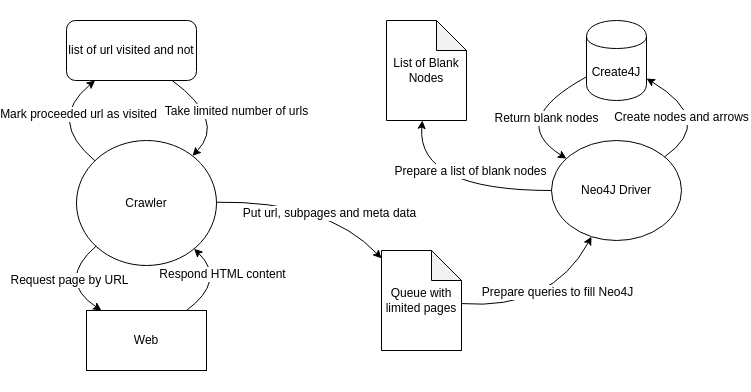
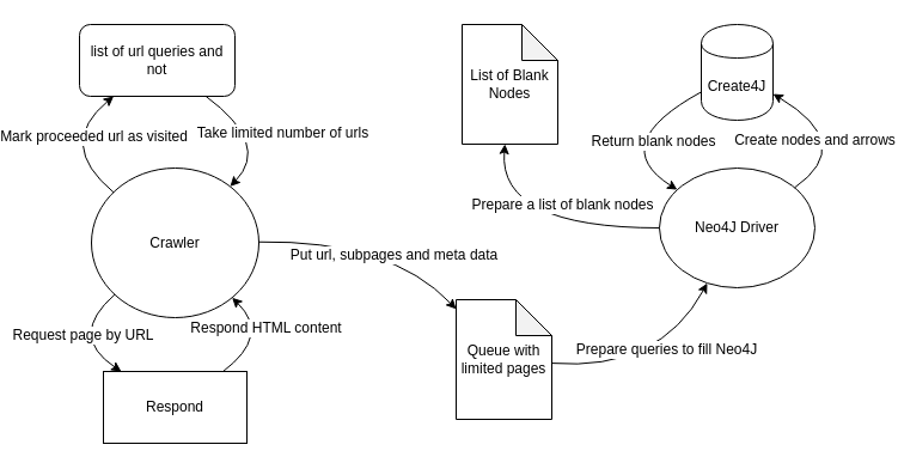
  <mxCell id="0" />
  <mxCell id="1" parent="0" />
- <mxCell id="2" value="list of url visited and not" style="rounded=1;whiteSpace=wrap;html=1;" vertex="1" parent="1"><mxGeometry x="40" y="20" width="130" height="60" as="geometry" /></mxCell>
+ <mxCell id="2" value="list of url queries and not" style="rounded=1;whiteSpace=wrap;html=1;" vertex="1" parent="1"><mxGeometry x="40" y="20" width="130" height="60" as="geometry" /></mxCell>
  <mxCell id="3" value="Crawler" style="ellipse;whiteSpace=wrap;html=1;" vertex="1" parent="1"><mxGeometry x="50" y="140" width="140" height="125" as="geometry" /></mxCell>
  <mxCell id="4" value="Queue with limited pages" style="shape=note;whiteSpace=wrap;html=1;backgroundOutline=1;darkOpacity=0.05;" vertex="1" parent="1"><mxGeometry x="355" y="250" width="80" height="100" as="geometry" /></mxCell>
  <mxCell id="5" value="List of Blank Nodes" style="shape=note;whiteSpace=wrap;html=1;backgroundOutline=1;darkOpacity=0.05;" vertex="1" parent="1"><mxGeometry x="360" y="20" width="80" height="100" as="geometry" /></mxCell>
  <mxCell id="6" value="Neo4J Driver" style="ellipse;whiteSpace=wrap;html=1;" vertex="1" parent="1"><mxGeometry x="525" y="140" width="130" height="100" as="geometry" /></mxCell>
  <mxCell id="7" value="Create4J" style="shape=cylinder;whiteSpace=wrap;html=1;boundedLbl=1;backgroundOutline=1;" vertex="1" parent="1"><mxGeometry x="560" y="20" width="60" height="80" as="geometry" /></mxCell>
- <mxCell id="8" value="Web" style="rounded=0;whiteSpace=wrap;html=1;" vertex="1" parent="1"><mxGeometry x="60" y="310" width="120" height="60" as="geometry" /></mxCell>
+ <mxCell id="8" value="Respond" style="rounded=0;whiteSpace=wrap;html=1;" vertex="1" parent="1"><mxGeometry x="60" y="310" width="120" height="60" as="geometry" /></mxCell>
  <mxCell id="9" value="" style="endArrow=classic;html=1;curved=1;" edge="1" parent="1" source="3" target="8"><mxGeometry width="50" height="50" relative="1" as="geometry"><mxPoint x="50" y="460" as="sourcePoint" /><mxPoint x="100" y="410" as="targetPoint" /><Array as="points"><mxPoint x="30" y="280" /></Array></mxGeometry></mxCell>
  <mxCell id="10" value="Request page by URL" style="text;html=1;resizable=0;points=[];align=center;verticalAlign=middle;labelBackgroundColor=#ffffff;" vertex="1" connectable="0" parent="9"><mxGeometry x="-0.335" y="11" relative="1" as="geometry"><mxPoint x="-8" y="2.5" as="offset" /></mxGeometry></mxCell>
  <mxCell id="11" value="" style="endArrow=classic;html=1;curved=1;" edge="1" parent="1" source="8" target="3"><mxGeometry width="50" height="50" relative="1" as="geometry"><mxPoint x="92.479" y="242.211" as="sourcePoint" /><mxPoint x="100" y="340" as="targetPoint" /><Array as="points"><mxPoint x="200" y="280" /></Array></mxGeometry></mxCell>
  <mxCell id="12" value="Respond HTML content" style="text;html=1;resizable=0;points=[];align=center;verticalAlign=middle;labelBackgroundColor=#ffffff;" vertex="1" connectable="0" parent="11"><mxGeometry x="-0.335" y="11" relative="1" as="geometry"><mxPoint x="16" y="-8.5" as="offset" /></mxGeometry></mxCell>
  <mxCell id="13" value="" style="endArrow=classic;html=1;curved=1;" edge="1" parent="1" source="3" target="4"><mxGeometry width="50" height="50" relative="1" as="geometry"><mxPoint x="-20" y="460" as="sourcePoint" /><mxPoint x="30" y="410" as="targetPoint" /><Array as="points"><mxPoint x="300" y="200" /></Array></mxGeometry></mxCell>
  <mxCell id="14" value="Put url, subpages and meta data" style="text;html=1;resizable=0;points=[];align=center;verticalAlign=middle;labelBackgroundColor=#ffffff;" vertex="1" connectable="0" parent="13"><mxGeometry x="-0.118" y="-6" relative="1" as="geometry"><mxPoint x="28.5" y="6" as="offset" /></mxGeometry></mxCell>
  <mxCell id="15" value="" style="endArrow=classic;html=1;curved=1;" edge="1" parent="1" source="4" target="6"><mxGeometry width="50" height="50" relative="1" as="geometry"><mxPoint x="-20" y="460" as="sourcePoint" /><mxPoint x="30" y="410" as="targetPoint" /><Array as="points"><mxPoint x="525" y="310" /></Array></mxGeometry></mxCell>
  <mxCell id="16" value="Prepare queries to fill Neo4J" style="text;html=1;resizable=0;points=[];align=center;verticalAlign=middle;labelBackgroundColor=#ffffff;" vertex="1" connectable="0" parent="15"><mxGeometry x="0.007" y="14" relative="1" as="geometry"><mxPoint x="6.5" y="-4" as="offset" /></mxGeometry></mxCell>
  <mxCell id="17" value="" style="endArrow=classic;html=1;curved=1;" edge="1" parent="1" source="6" target="7"><mxGeometry width="50" height="50" relative="1" as="geometry"><mxPoint x="-20" y="460" as="sourcePoint" /><mxPoint x="30" y="410" as="targetPoint" /><Array as="points"><mxPoint x="690" y="120" /></Array></mxGeometry></mxCell>
  <mxCell id="18" value="Create nodes and arrows" style="text;html=1;resizable=0;points=[];align=center;verticalAlign=middle;labelBackgroundColor=#ffffff;" vertex="1" connectable="0" parent="17"><mxGeometry x="-0.498" y="23" relative="1" as="geometry"><mxPoint as="offset" /></mxGeometry></mxCell>
  <mxCell id="19" value="" style="endArrow=classic;html=1;curved=1;" edge="1" parent="1" source="7" target="6"><mxGeometry width="50" height="50" relative="1" as="geometry"><mxPoint x="-20" y="460" as="sourcePoint" /><mxPoint x="30" y="410" as="targetPoint" /><Array as="points"><mxPoint x="480" y="120" /></Array></mxGeometry></mxCell>
  <mxCell id="20" value="Return blank nodes" style="text;html=1;resizable=0;points=[];align=center;verticalAlign=middle;labelBackgroundColor=#ffffff;" vertex="1" connectable="0" parent="19"><mxGeometry x="-0.321" y="17" relative="1" as="geometry"><mxPoint as="offset" /></mxGeometry></mxCell>
  <mxCell id="21" value="" style="endArrow=classic;html=1;curved=1;" edge="1" parent="1" source="6" target="5"><mxGeometry width="50" height="50" relative="1" as="geometry"><mxPoint x="-20" y="460" as="sourcePoint" /><mxPoint x="30" y="410" as="targetPoint" /><Array as="points"><mxPoint x="390" y="190" /></Array></mxGeometry></mxCell>
  <mxCell id="22" value="Prepare a list of blank nodes" style="text;html=1;resizable=0;points=[];align=center;verticalAlign=middle;labelBackgroundColor=#ffffff;" vertex="1" connectable="0" parent="21"><mxGeometry x="-0.179" y="-16" relative="1" as="geometry"><mxPoint x="2" y="-4" as="offset" /></mxGeometry></mxCell>
  <mxCell id="23" value="" style="endArrow=classic;html=1;curved=1;" edge="1" parent="1" source="2" target="3"><mxGeometry width="50" height="50" relative="1" as="geometry"><mxPoint x="-20" y="460" as="sourcePoint" /><mxPoint x="30" y="410" as="targetPoint" /><Array as="points"><mxPoint x="200" y="120" /></Array></mxGeometry></mxCell>
  <mxCell id="24" value="Take limited number of urls&lt;br&gt;" style="text;html=1;resizable=0;points=[];align=center;verticalAlign=middle;labelBackgroundColor=#ffffff;" vertex="1" connectable="0" parent="23"><mxGeometry x="-0.013" y="-14" relative="1" as="geometry"><mxPoint x="26.5" y="-15" as="offset" /></mxGeometry></mxCell>
  <mxCell id="25" value="" style="endArrow=classic;html=1;curved=1;" edge="1" parent="1" source="3" target="2"><mxGeometry width="50" height="50" relative="1" as="geometry"><mxPoint x="-20" y="460" as="sourcePoint" /><mxPoint x="30" y="410" as="targetPoint" /><Array as="points"><mxPoint x="20" y="120" /></Array></mxGeometry></mxCell>
  <mxCell id="26" value="Mark proceeded url as visited&lt;br&gt;" style="text;html=1;resizable=0;points=[];align=center;verticalAlign=middle;labelBackgroundColor=#ffffff;" vertex="1" connectable="0" parent="25"><mxGeometry x="-0.362" y="-12" relative="1" as="geometry"><mxPoint x="6" y="-12" as="offset" /></mxGeometry></mxCell>
